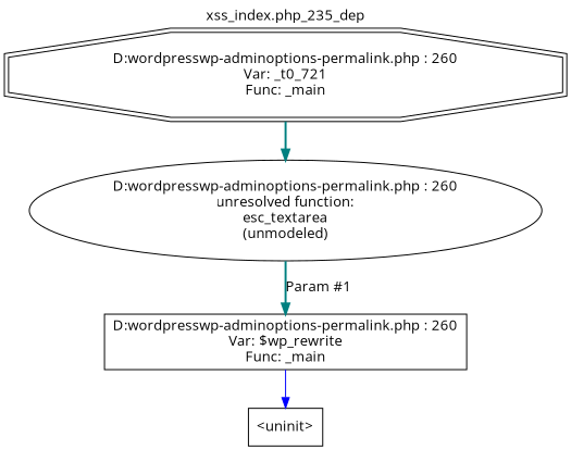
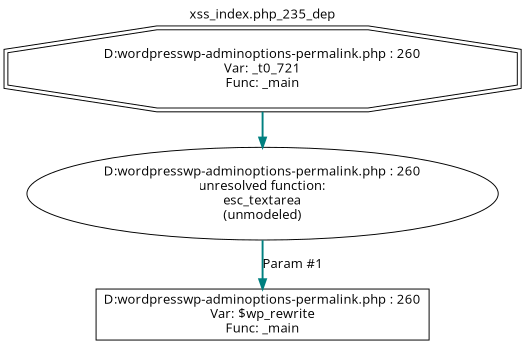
  digraph {
    label="xss_index.php_235_dep"
    labelloc=t
    fontname="Open Sans"
    node [shape=box fontname="Open Sans"]
    edge [color=teal style=bold fontname="Open Sans"]
    n1 [label="D:\wordpress\wp-admin\options-permalink.php : 260\nVar: _t0_721\nFunc: _main\n" shape=doubleoctagon]
    n2 [label="D:\wordpress\wp-admin\options-permalink.php : 260\nunresolved function:\nesc_textarea\n(unmodeled)\n" shape=ellipse]
    n3 [label="D:\wordpress\wp-admin\options-permalink.php : 260\nVar: $wp_rewrite\nFunc: _main\n"]
-   n4 [label="<uninit>"]
    n1 -> n2
    n2 -> n3 [label="Param #1"]
-   n3 -> n4 [color=blue style=solid]
  }
